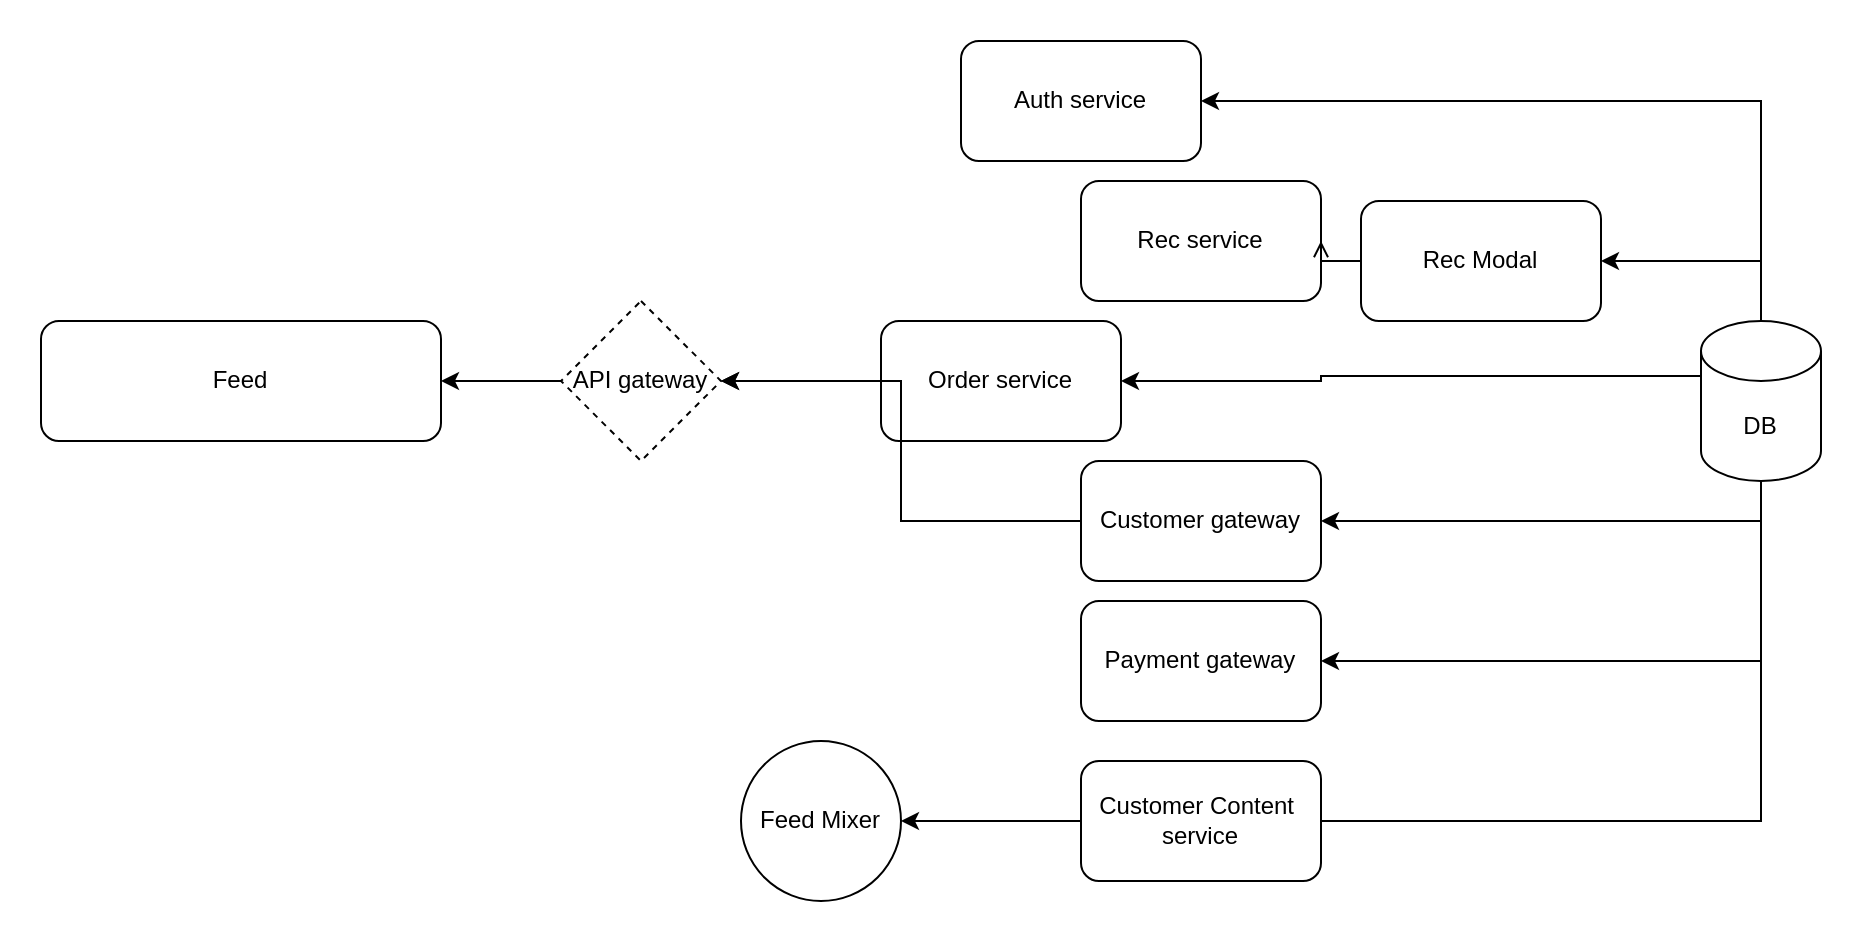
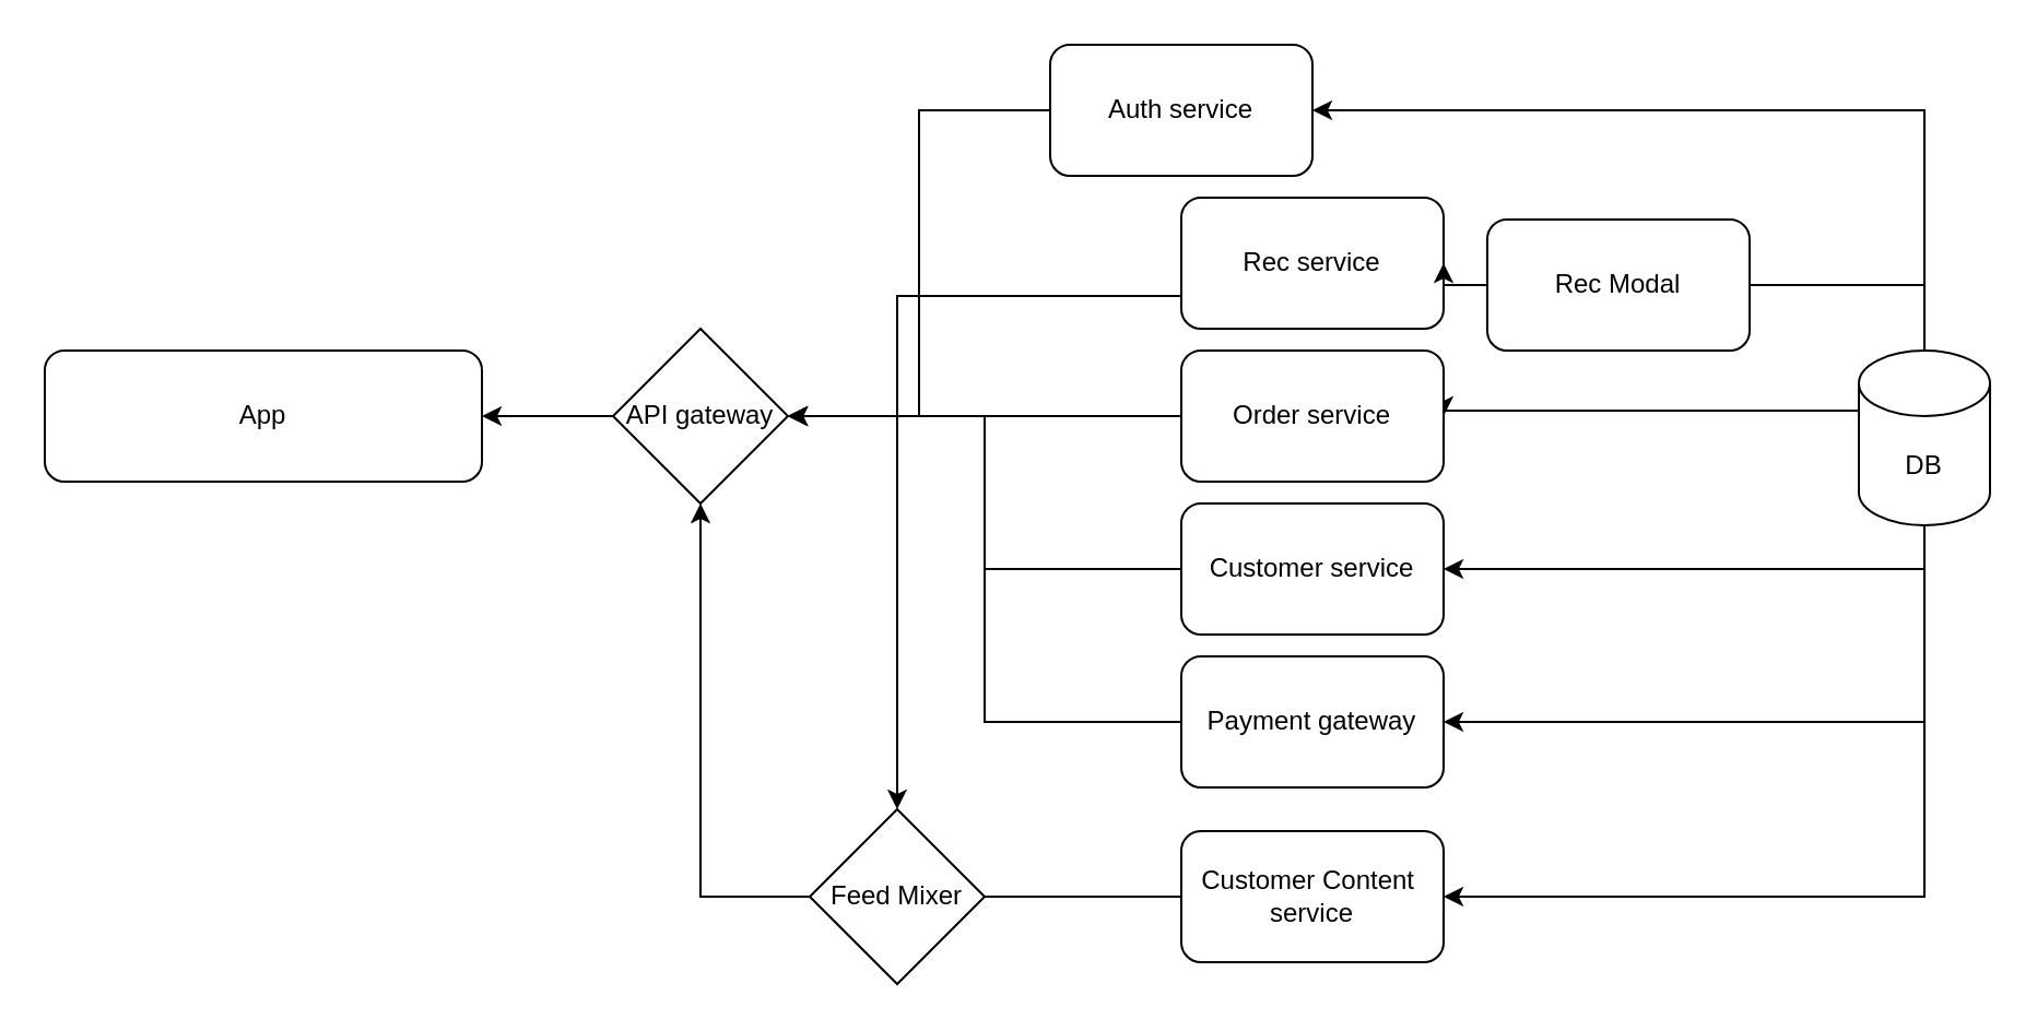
  <mxCell id="0" />
  <mxCell id="1" parent="0" />
  <mxCell id="2" style="edgeStyle=orthogonalEdgeStyle;rounded=0;orthogonalLoop=1;jettySize=auto;html=1;exitX=0;exitY=0;exitDx=0;exitDy=27.5;entryX=1;entryY=0.5;entryDx=0;entryDy=0;exitPerimeter=0;" edge="1" parent="1" source="13" target="4"><mxGeometry relative="1" as="geometry"><Array as="points"><mxPoint x="660" y="188" /></Array></mxGeometry></mxCell>
  <mxCell id="3" style="edgeStyle=orthogonalEdgeStyle;rounded=0;orthogonalLoop=1;jettySize=auto;html=1;exitX=0;exitY=0.5;exitDx=0;exitDy=0;entryX=1;entryY=0.5;entryDx=0;entryDy=0;" edge="1" parent="1" source="4" target="21"><mxGeometry relative="1" as="geometry" /></mxCell>
- <mxCell id="4" value="Order service" style="rounded=1;whiteSpace=wrap;html=1;" vertex="1" parent="1"><mxGeometry x="440" y="160" width="120" height="60" as="geometry" /></mxCell>
+ <mxCell id="4" value="Order service" style="rounded=1;whiteSpace=wrap;html=1;" vertex="1" parent="1"><mxGeometry x="540" y="160" width="120" height="60" as="geometry" /></mxCell>
+ <mxCell id="5" style="edgeStyle=orthogonalEdgeStyle;rounded=0;orthogonalLoop=1;jettySize=auto;html=1;exitX=0;exitY=0.75;exitDx=0;exitDy=0;entryX=0.5;entryY=0;entryDx=0;entryDy=0;" edge="1" parent="1" source="6" target="27"><mxGeometry relative="1" as="geometry" /></mxCell>
  <mxCell id="6" value="Rec service" style="rounded=1;whiteSpace=wrap;html=1;" vertex="1" parent="1"><mxGeometry x="540" y="90" width="120" height="60" as="geometry" /></mxCell>
- <mxCell id="7" style="edgeStyle=orthogonalEdgeStyle;rounded=0;orthogonalLoop=1;jettySize=auto;html=1;exitX=0.5;exitY=0;exitDx=0;exitDy=0;entryX=1;entryY=0.5;entryDx=0;entryDy=0;exitPerimeter=0;" edge="1" parent="1" source="13" target="9"><mxGeometry relative="1" as="geometry" /></mxCell>
- <mxCell id="8" style="edgeStyle=orthogonalEdgeStyle;rounded=0;orthogonalLoop=1;jettySize=auto;html=1;exitX=0;exitY=0.5;exitDx=0;exitDy=0;entryX=1;entryY=0.5;entryDx=0;entryDy=0;endArrow=open;" edge="1" parent="1" source="9" target="6"><mxGeometry relative="1" as="geometry" /></mxCell>
+ <mxCell id="7" style="edgeStyle=orthogonalEdgeStyle;rounded=0;orthogonalLoop=1;jettySize=auto;html=1;exitX=0.5;exitY=0;exitDx=0;exitDy=0;entryX=1;entryY=0.5;entryDx=0;entryDy=0;exitPerimeter=0;endArrow=none;" edge="1" parent="1" source="13" target="9"><mxGeometry relative="1" as="geometry" /></mxCell>
+ <mxCell id="8" style="edgeStyle=orthogonalEdgeStyle;rounded=0;orthogonalLoop=1;jettySize=auto;html=1;exitX=0;exitY=0.5;exitDx=0;exitDy=0;entryX=1;entryY=0.5;entryDx=0;entryDy=0;" edge="1" parent="1" source="9" target="6"><mxGeometry relative="1" as="geometry" /></mxCell>
  <mxCell id="9" value="Rec Modal" style="rounded=1;whiteSpace=wrap;html=1;" vertex="1" parent="1"><mxGeometry x="680" y="100" width="120" height="60" as="geometry" /></mxCell>
  <mxCell id="10" style="edgeStyle=orthogonalEdgeStyle;rounded=0;orthogonalLoop=1;jettySize=auto;html=1;exitX=0.5;exitY=1;exitDx=0;exitDy=0;entryX=1;entryY=0.5;entryDx=0;entryDy=0;exitPerimeter=0;" edge="1" parent="1" source="13" target="12"><mxGeometry relative="1" as="geometry" /></mxCell>
  <mxCell id="11" style="edgeStyle=orthogonalEdgeStyle;rounded=0;orthogonalLoop=1;jettySize=auto;html=1;exitX=0;exitY=0.5;exitDx=0;exitDy=0;entryX=1;entryY=0.5;entryDx=0;entryDy=0;" edge="1" parent="1" source="12" target="21"><mxGeometry relative="1" as="geometry" /></mxCell>
- <mxCell id="12" value="Customer gateway" style="rounded=1;whiteSpace=wrap;html=1;" vertex="1" parent="1"><mxGeometry x="540" y="230" width="120" height="60" as="geometry" /></mxCell>
+ <mxCell id="12" value="Customer service" style="rounded=1;whiteSpace=wrap;html=1;" vertex="1" parent="1"><mxGeometry x="540" y="230" width="120" height="60" as="geometry" /></mxCell>
  <mxCell id="13" value="DB" style="shape=cylinder3;whiteSpace=wrap;html=1;boundedLbl=1;backgroundOutline=1;size=15;" vertex="1" parent="1"><mxGeometry x="850" y="160" width="60" height="80" as="geometry" /></mxCell>
  <mxCell id="14" style="edgeStyle=orthogonalEdgeStyle;rounded=0;orthogonalLoop=1;jettySize=auto;html=1;exitX=1;exitY=0.5;exitDx=0;exitDy=0;entryX=1;entryY=0.5;entryDx=0;entryDy=0;" edge="1" parent="1" target="16"><mxGeometry relative="1" as="geometry"><mxPoint x="880" y="160" as="sourcePoint" /><Array as="points"><mxPoint x="880" y="50" /></Array></mxGeometry></mxCell>
+ <mxCell id="15" style="edgeStyle=orthogonalEdgeStyle;rounded=0;orthogonalLoop=1;jettySize=auto;html=1;exitX=0;exitY=0.5;exitDx=0;exitDy=0;entryX=1;entryY=0.5;entryDx=0;entryDy=0;" edge="1" parent="1" source="16" target="21"><mxGeometry relative="1" as="geometry" /></mxCell>
  <mxCell id="16" value="Auth service" style="rounded=1;whiteSpace=wrap;html=1;" vertex="1" parent="1"><mxGeometry x="480" y="20" width="120" height="60" as="geometry" /></mxCell>
  <mxCell id="17" style="edgeStyle=orthogonalEdgeStyle;rounded=0;orthogonalLoop=1;jettySize=auto;html=1;exitX=0.5;exitY=1;exitDx=0;exitDy=0;entryX=1;entryY=0.5;entryDx=0;entryDy=0;exitPerimeter=0;" edge="1" parent="1" source="13" target="19"><mxGeometry relative="1" as="geometry"><mxPoint x="870" y="250" as="sourcePoint" /></mxGeometry></mxCell>
+ <mxCell id="18" style="edgeStyle=orthogonalEdgeStyle;rounded=0;orthogonalLoop=1;jettySize=auto;html=1;exitX=0;exitY=0.5;exitDx=0;exitDy=0;entryX=1;entryY=0.5;entryDx=0;entryDy=0;" edge="1" parent="1" source="19" target="21"><mxGeometry relative="1" as="geometry" /></mxCell>
  <mxCell id="19" value="Payment gateway" style="rounded=1;whiteSpace=wrap;html=1;" vertex="1" parent="1"><mxGeometry x="540" y="300" width="120" height="60" as="geometry" /></mxCell>
  <mxCell id="20" style="edgeStyle=orthogonalEdgeStyle;rounded=0;orthogonalLoop=1;jettySize=auto;html=1;exitX=0;exitY=0.5;exitDx=0;exitDy=0;entryX=1;entryY=0.5;entryDx=0;entryDy=0;" edge="1" parent="1" source="21" target="22"><mxGeometry relative="1" as="geometry" /></mxCell>
- <mxCell id="21" value="API gateway" style="rhombus;whiteSpace=wrap;html=1;dashed=1;" vertex="1" parent="1"><mxGeometry x="280" y="150" width="80" height="80" as="geometry" /></mxCell>
- <mxCell id="22" value="Feed" style="rounded=1;whiteSpace=wrap;html=1;" vertex="1" parent="1"><mxGeometry x="20" y="160" width="200" height="60" as="geometry" /></mxCell>
- <mxCell id="23" style="edgeStyle=orthogonalEdgeStyle;rounded=0;orthogonalLoop=1;jettySize=auto;html=1;entryX=1;entryY=0.5;entryDx=0;entryDy=0;endArrow=none;" edge="1" parent="1" source="13" target="25"><mxGeometry relative="1" as="geometry"><Array as="points"><mxPoint x="880" y="410" /></Array></mxGeometry></mxCell>
- <mxCell id="24" style="edgeStyle=orthogonalEdgeStyle;rounded=0;orthogonalLoop=1;jettySize=auto;html=1;exitX=0;exitY=0.5;exitDx=0;exitDy=0;entryX=1;entryY=0.5;entryDx=0;entryDy=0;" edge="1" parent="1" source="25" target="27"><mxGeometry relative="1" as="geometry" /></mxCell>
+ <mxCell id="21" value="API gateway" style="rhombus;whiteSpace=wrap;html=1;" vertex="1" parent="1"><mxGeometry x="280" y="150" width="80" height="80" as="geometry" /></mxCell>
+ <mxCell id="22" value="App" style="rounded=1;whiteSpace=wrap;html=1;" vertex="1" parent="1"><mxGeometry x="20" y="160" width="200" height="60" as="geometry" /></mxCell>
+ <mxCell id="23" style="edgeStyle=orthogonalEdgeStyle;rounded=0;orthogonalLoop=1;jettySize=auto;html=1;entryX=1;entryY=0.5;entryDx=0;entryDy=0;" edge="1" parent="1" source="13" target="25"><mxGeometry relative="1" as="geometry"><Array as="points"><mxPoint x="880" y="410" /></Array></mxGeometry></mxCell>
+ <mxCell id="24" style="edgeStyle=orthogonalEdgeStyle;rounded=0;orthogonalLoop=1;jettySize=auto;html=1;exitX=0;exitY=0.5;exitDx=0;exitDy=0;entryX=1;entryY=0.5;entryDx=0;entryDy=0;endArrow=none;" edge="1" parent="1" source="25" target="27"><mxGeometry relative="1" as="geometry" /></mxCell>
  <mxCell id="25" value="Customer Content&amp;nbsp;&lt;br&gt;service&lt;br&gt;" style="rounded=1;whiteSpace=wrap;html=1;" vertex="1" parent="1"><mxGeometry x="540" y="380" width="120" height="60" as="geometry" /></mxCell>
- <mxCell id="27" value="Feed Mixer" style="ellipse;whiteSpace=wrap;html=1;" vertex="1" parent="1"><mxGeometry x="370" y="370" width="80" height="80" as="geometry" /></mxCell>
+ <mxCell id="26" style="edgeStyle=orthogonalEdgeStyle;rounded=0;orthogonalLoop=1;jettySize=auto;html=1;exitX=0;exitY=0.5;exitDx=0;exitDy=0;entryX=0.5;entryY=1;entryDx=0;entryDy=0;" edge="1" parent="1" source="27" target="21"><mxGeometry relative="1" as="geometry" /></mxCell>
+ <mxCell id="27" value="Feed Mixer" style="rhombus;whiteSpace=wrap;html=1;" vertex="1" parent="1"><mxGeometry x="370" y="370" width="80" height="80" as="geometry" /></mxCell>
